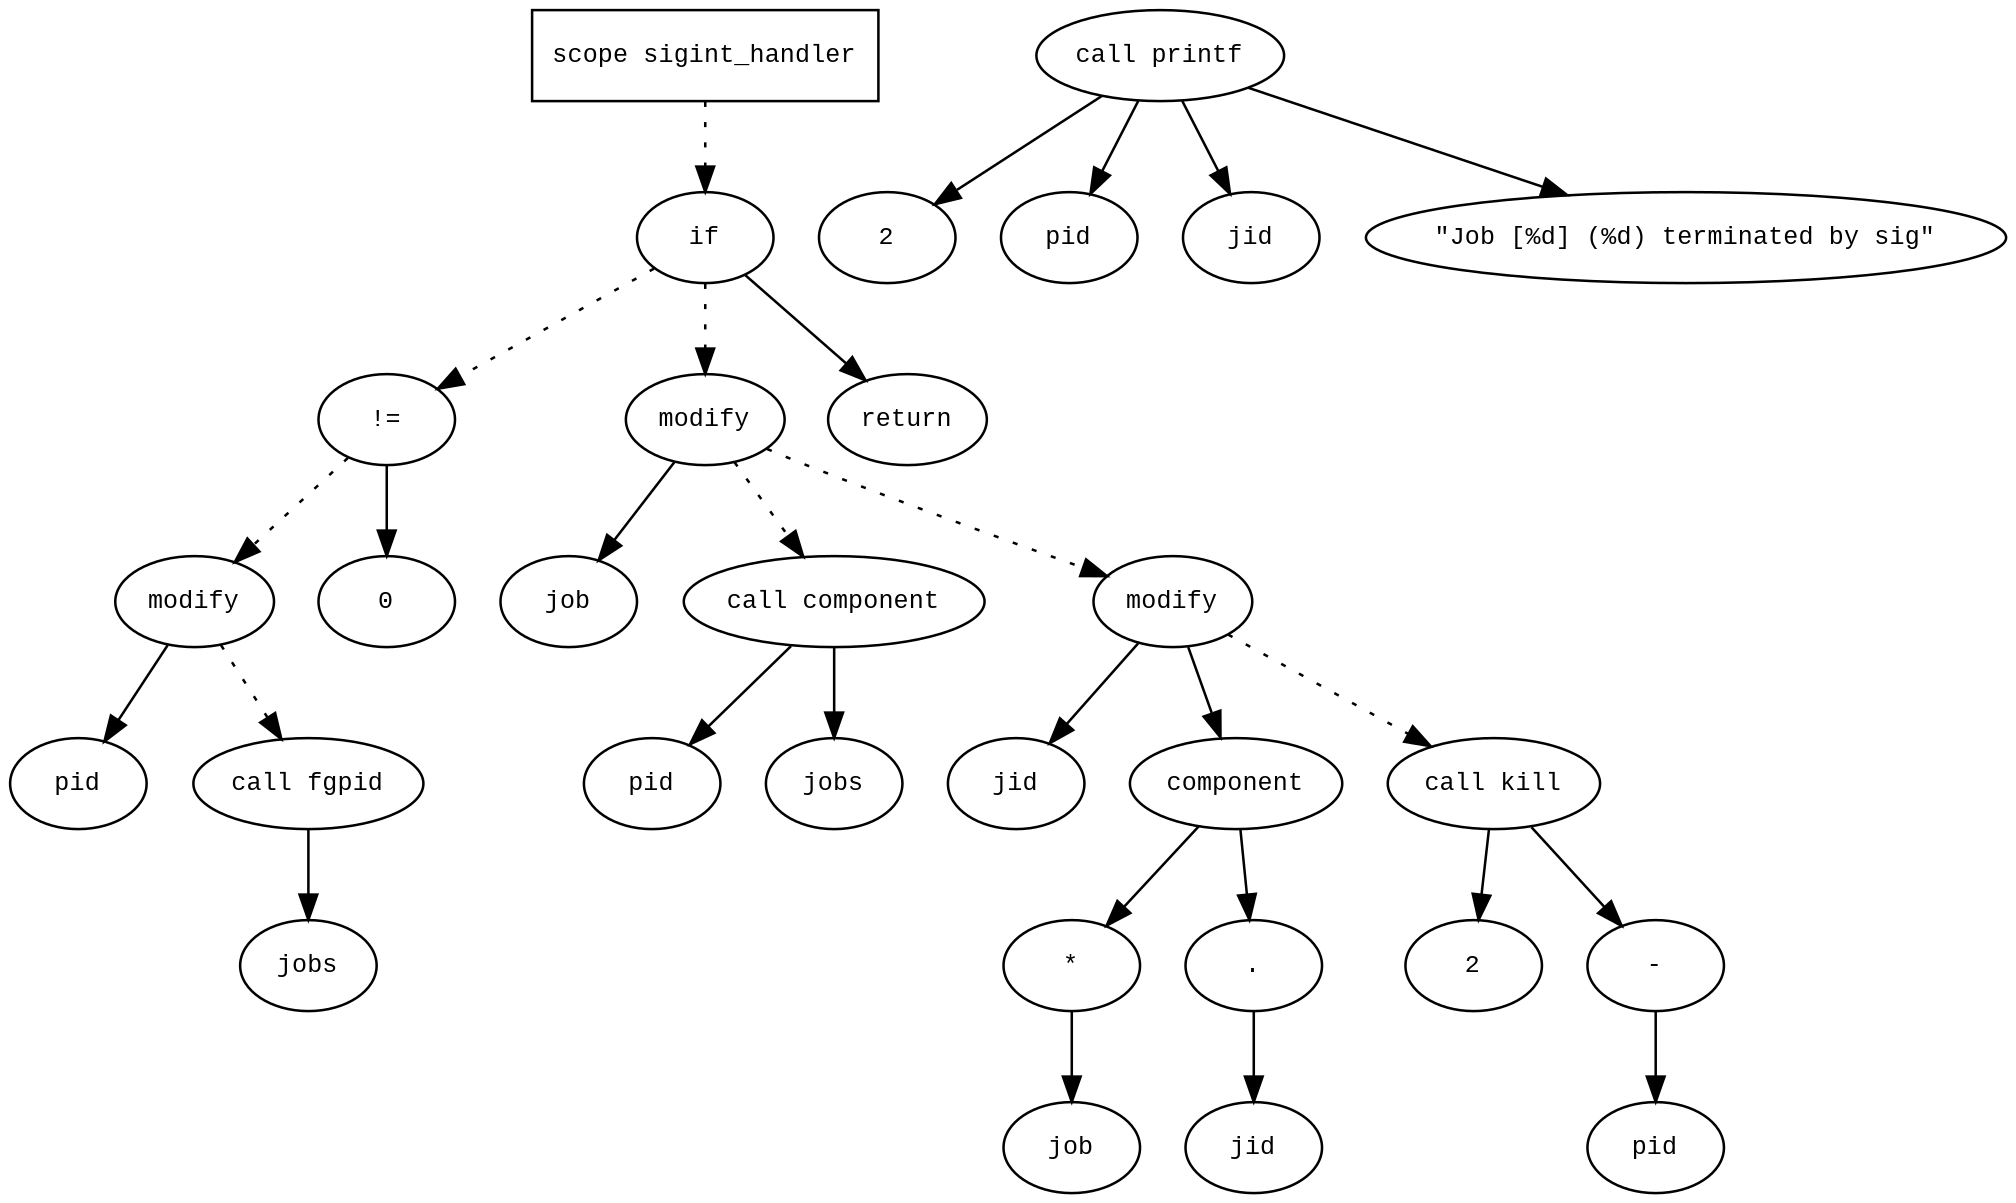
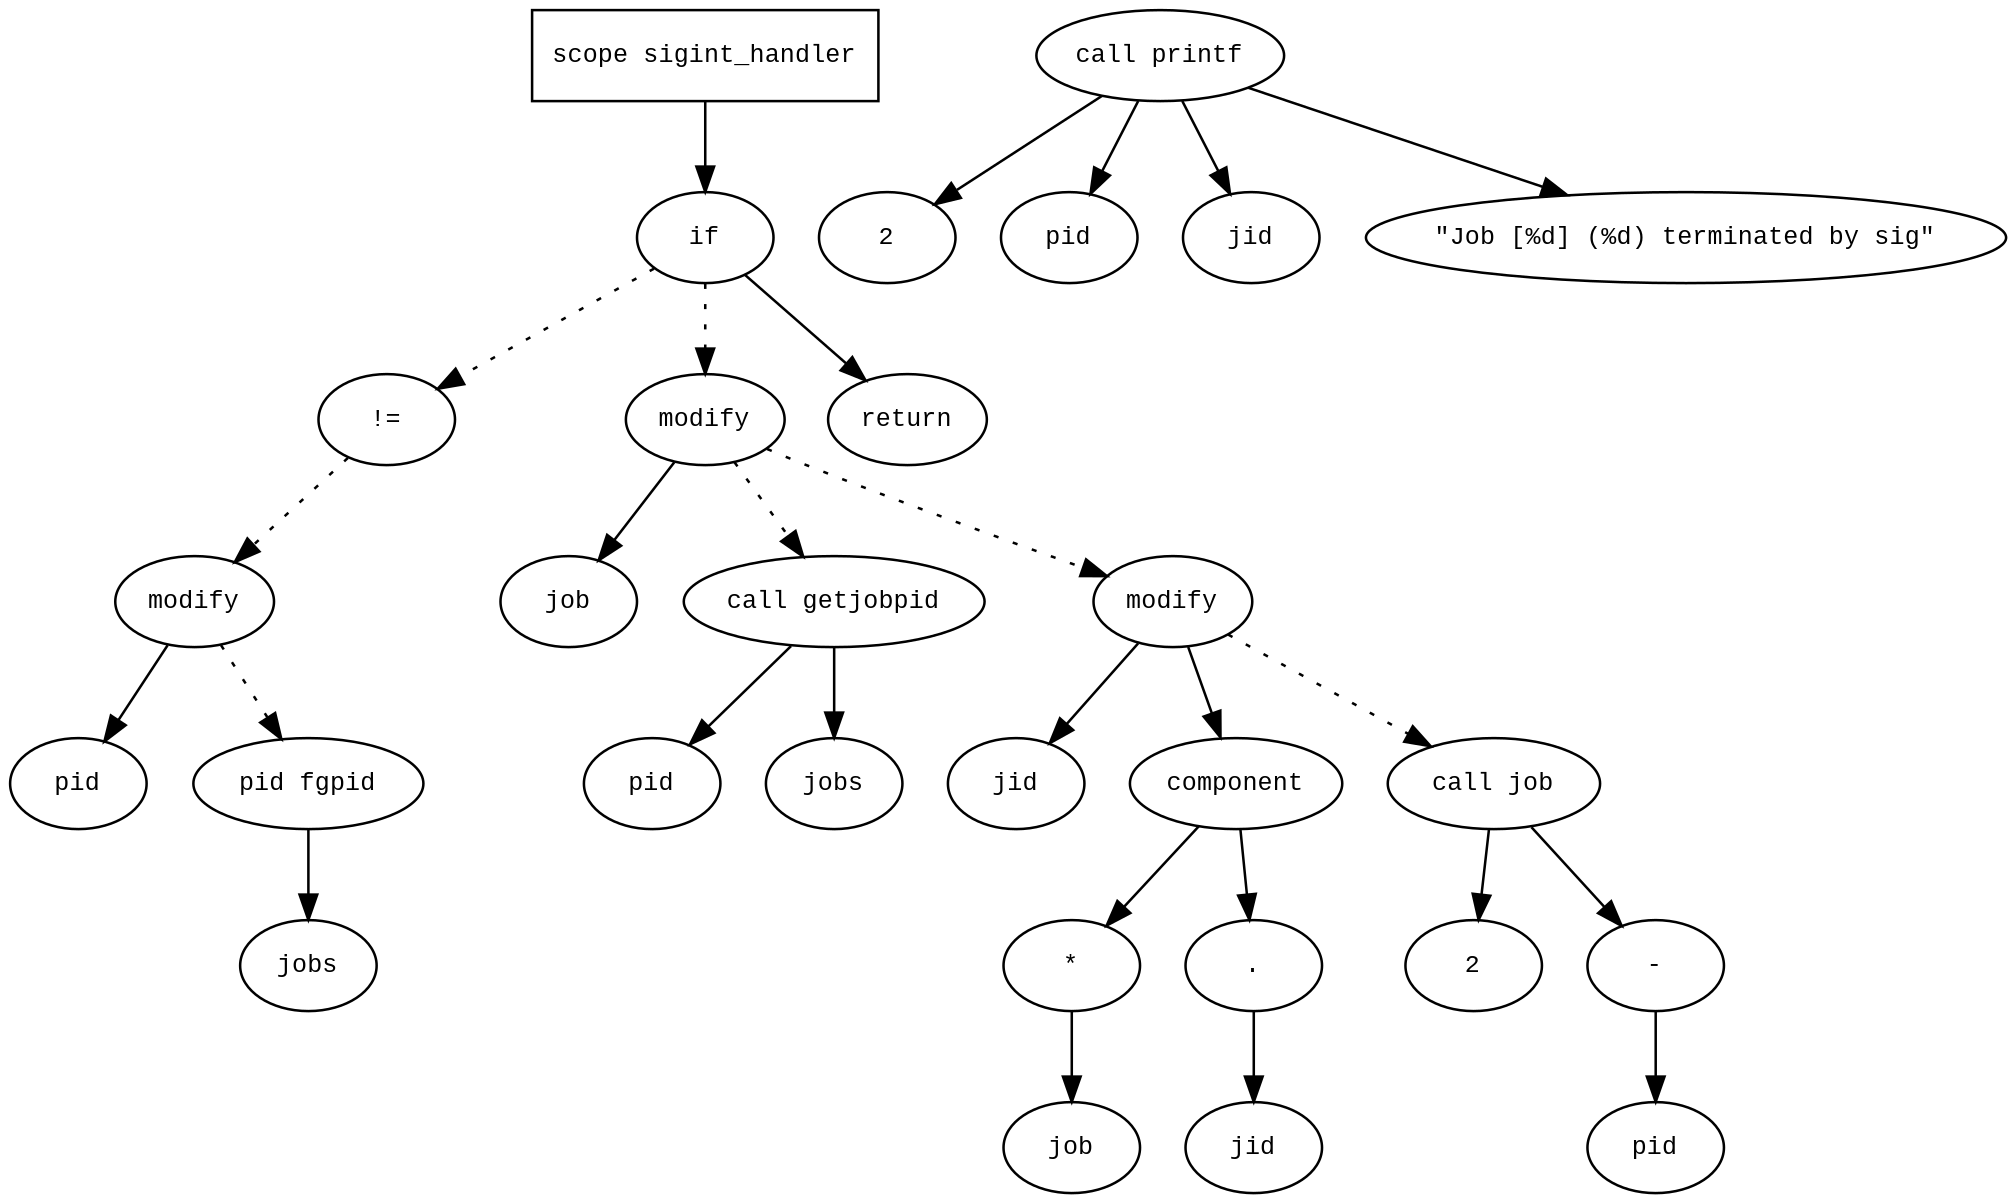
  digraph {
    fontname="Times New Roman"
    fontsize=10
    node [fontname="Courier New" fontsize=10 shape=ellipse]
    edge [fontname="Times New Roman" fontsize=10]
    n1 [label="scope sigint_handler" shape=box]
    n2 [label=if]
    n3 [label="!="]
    n4 [label=modify]
    n5 [label=return]
    n6 [label=modify]
-   n7 [label=0]
    n8 [label=job]
-   n9 [label="call component"]
+   n9 [label="call getjobpid"]
    n10 [label=modify]
    n11 [label=pid]
-   n12 [label="call fgpid"]
+   n12 [label="pid fgpid"]
    n13 [label=jobs]
    n14 [label=pid]
    n15 [label=jobs]
    n16 [label=jid]
    n17 [label=component]
-   n18 [label="call kill"]
+   n18 [label="call job"]
    n19 [label="*"]
    n20 [label="."]
    n21 [label=2]
    n22 [label="-"]
    n23 [label=job]
    n24 [label=jid]
    n25 [label=pid]
    n26 [label="call printf"]
    n27 [label=2]
    n28 [label=pid]
    n29 [label=jid]
    n30 [label="\"Job [%d] (%d) terminated by sig\""]
-   n1 -> n2 [style=dotted]
+   n1 -> n2 [style=solid]
    n2 -> n3 [style=dotted]
    n2 -> n4 [style=dotted]
    n2 -> n5 [style=solid]
    n3 -> n6 [style=dotted]
-   n3 -> n7
    n4 -> n8
    n4 -> n9 [style=dotted]
    n4 -> n10 [style=dotted]
    n6 -> n11
    n6 -> n12 [style=dotted]
    n9 -> n14
    n9 -> n15
    n10 -> n16
    n10 -> n17
    n10 -> n18 [style=dotted]
    n12 -> n13
    n17 -> n19
    n17 -> n20
    n18 -> n21
    n18 -> n22
    n19 -> n23
    n20 -> n24
    n22 -> n25
    n26 -> n27
    n26 -> n28
    n26 -> n29
    n26 -> n30
  }
